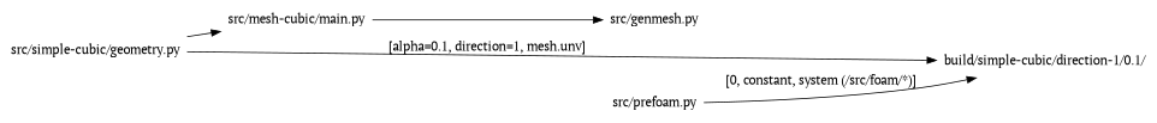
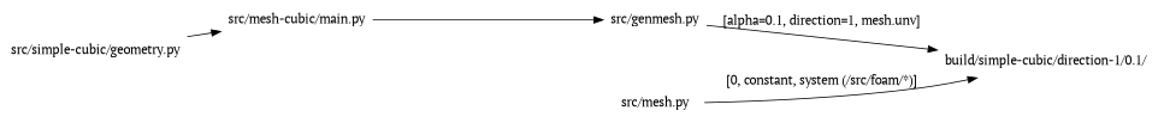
  digraph {
    fontname="PT Serif"
    rankdir=LR
    node [fontname="PT Serif" shape=plaintext]
    edge [fontname="PT Serif"]
    n1 [label="src/simple-cubic/geometry.py"]
    n2 [label="src/mesh-cubic/main.py"]
    n3 [label="src/genmesh.py"]
    n4 [label="build/simple-cubic/direction-1/0.1/"]
-   n5 [label="src/prefoam.py"]
+   n5 [label="src/mesh.py"]
    n1 -> n2
    n2 -> n3
-   n1 -> n4 [label="[alpha=0.1, direction=1, mesh.unv]"]
+   n3 -> n4 [label="[alpha=0.1, direction=1, mesh.unv]"]
    n5 -> n4 [label="[0, constant, system (/src/foam/*)]"]
  }
